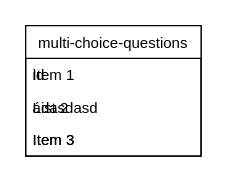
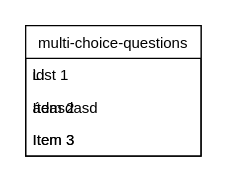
  <mxCell id="0" />
  <mxCell id="1" parent="0" />
  <mxCell id="2" value="List" style="swimlane;fontStyle=0;childLayout=stackLayout;horizontal=1;startSize=26;horizontalStack=0;resizeParent=1;resizeParentMax=0;resizeLast=0;collapsible=1;marginBottom=0;" vertex="1" parent="1"><mxGeometry x="20" y="20" width="140" height="104" as="geometry" /></mxCell>
- <mxCell id="3" value="Item 1" style="text;strokeColor=none;fillColor=none;align=left;verticalAlign=top;spacingLeft=4;spacingRight=4;overflow=hidden;rotatable=0;points=[[0,0.5],[1,0.5]];portConstraint=eastwest;" vertex="1" parent="2"><mxGeometry y="26" width="140" height="26" as="geometry" /></mxCell>
- <mxCell id="4" value="List 2" style="text;strokeColor=none;fillColor=none;align=left;verticalAlign=top;spacingLeft=4;spacingRight=4;overflow=hidden;rotatable=0;points=[[0,0.5],[1,0.5]];portConstraint=eastwest;" vertex="1" parent="2"><mxGeometry y="52" width="140" height="26" as="geometry" /></mxCell>
+ <mxCell id="3" value="List 1" style="text;strokeColor=none;fillColor=none;align=left;verticalAlign=top;spacingLeft=4;spacingRight=4;overflow=hidden;rotatable=0;points=[[0,0.5],[1,0.5]];portConstraint=eastwest;" vertex="1" parent="2"><mxGeometry y="26" width="140" height="26" as="geometry" /></mxCell>
+ <mxCell id="4" value="Item 2" style="text;strokeColor=none;fillColor=none;align=left;verticalAlign=top;spacingLeft=4;spacingRight=4;overflow=hidden;rotatable=0;points=[[0,0.5],[1,0.5]];portConstraint=eastwest;" vertex="1" parent="2"><mxGeometry y="52" width="140" height="26" as="geometry" /></mxCell>
  <mxCell id="5" value="Item 3" style="text;strokeColor=none;fillColor=none;align=left;verticalAlign=top;spacingLeft=4;spacingRight=4;overflow=hidden;rotatable=0;points=[[0,0.5],[1,0.5]];portConstraint=eastwest;" vertex="1" parent="2"><mxGeometry y="78" width="140" height="26" as="geometry" /></mxCell>
  <mxCell id="6" value="multi-choice-questions" style="swimlane;fontStyle=0;childLayout=stackLayout;horizontal=1;startSize=26;horizontalStack=0;resizeParent=1;resizeParentMax=0;resizeLast=0;collapsible=1;marginBottom=0;" vertex="1" parent="1"><mxGeometry x="20" y="20" width="140" height="104" as="geometry" /></mxCell>
  <mxCell id="7" value="id" style="text;strokeColor=none;fillColor=none;align=left;verticalAlign=top;spacingLeft=4;spacingRight=4;overflow=hidden;rotatable=0;points=[[0,0.5],[1,0.5]];portConstraint=eastwest;" vertex="1" parent="6"><mxGeometry y="26" width="140" height="26" as="geometry" /></mxCell>
  <mxCell id="8" value="ádasdasd" style="text;strokeColor=none;fillColor=none;align=left;verticalAlign=top;spacingLeft=4;spacingRight=4;overflow=hidden;rotatable=0;points=[[0,0.5],[1,0.5]];portConstraint=eastwest;" vertex="1" parent="6"><mxGeometry y="52" width="140" height="26" as="geometry" /></mxCell>
  <mxCell id="9" value="Item 3" style="text;strokeColor=none;fillColor=none;align=left;verticalAlign=top;spacingLeft=4;spacingRight=4;overflow=hidden;rotatable=0;points=[[0,0.5],[1,0.5]];portConstraint=eastwest;" vertex="1" parent="6"><mxGeometry y="78" width="140" height="26" as="geometry" /></mxCell>
